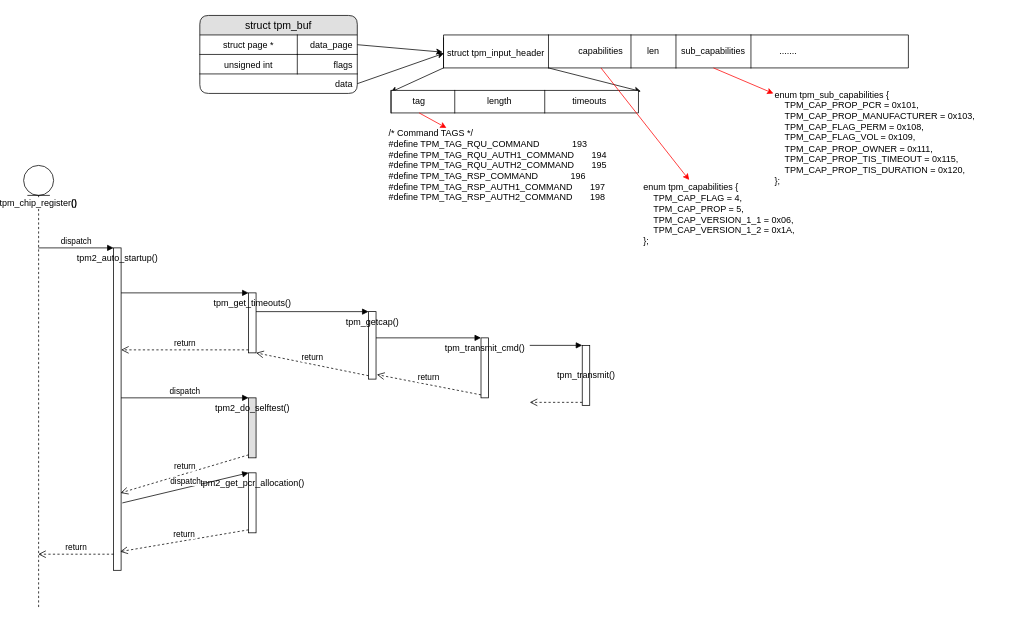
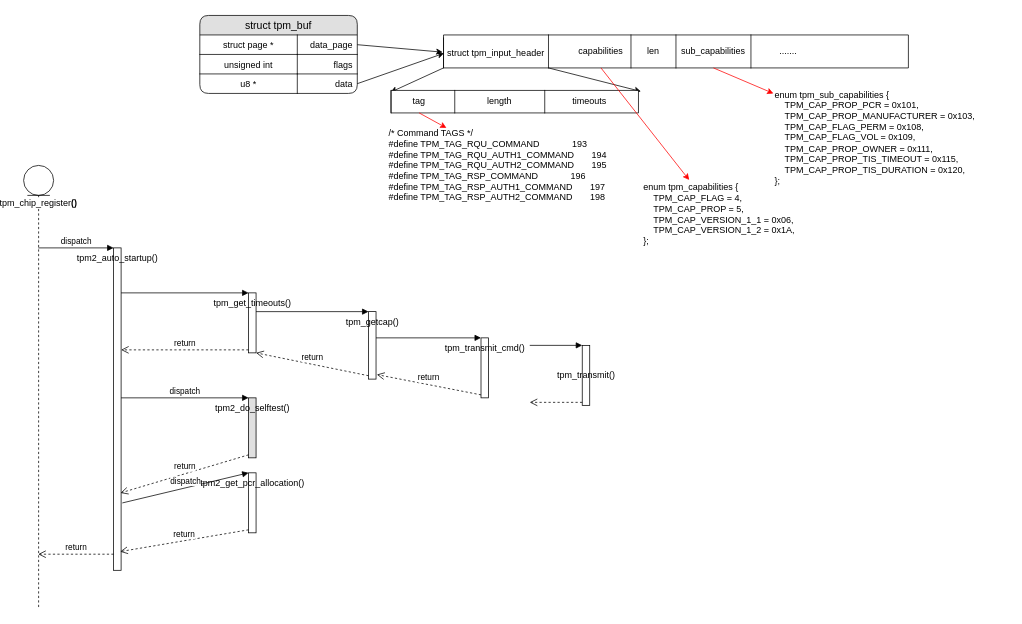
  <mxCell id="0" />
  <mxCell id="1" parent="0" />
  <mxCell id="2" value="tpm_chip_register&lt;b&gt;()&lt;/b&gt;" style="shape=umlLifeline;participant=umlEntity;perimeter=lifelinePerimeter;whiteSpace=wrap;html=1;container=1;collapsible=0;recursiveResize=0;verticalAlign=top;spacingTop=36;labelBackgroundColor=#ffffff;outlineConnect=0;" vertex="1" parent="1"><mxGeometry x="20" y="220" width="40" height="590" as="geometry" /></mxCell>
  <mxCell id="3" value="tpm2_auto_startup()" style="html=1;points=[];perimeter=orthogonalPerimeter;verticalAlign=top;" vertex="1" parent="1"><mxGeometry x="140" y="330" width="10" height="430" as="geometry" /></mxCell>
  <mxCell id="4" value="dispatch" style="html=1;verticalAlign=bottom;endArrow=block;entryX=0;entryY=0;" edge="1" target="3" parent="1" source="2"><mxGeometry relative="1" as="geometry"><mxPoint x="45" y="250" as="sourcePoint" /></mxGeometry></mxCell>
  <mxCell id="5" value="return" style="html=1;verticalAlign=bottom;endArrow=open;dashed=1;endSize=8;exitX=0;exitY=0.95;" edge="1" source="3" parent="1" target="2"><mxGeometry relative="1" as="geometry"><mxPoint x="70" y="326" as="targetPoint" /></mxGeometry></mxCell>
  <mxCell id="6" value="tpm_get_timeouts()" style="html=1;points=[];perimeter=orthogonalPerimeter;verticalAlign=top;" vertex="1" parent="1"><mxGeometry x="320" y="390" width="10" height="80" as="geometry" /></mxCell>
  <mxCell id="7" value="" style="html=1;verticalAlign=bottom;endArrow=block;entryX=0;entryY=0;" edge="1" target="6" parent="1" source="3"><mxGeometry relative="1" as="geometry"><mxPoint x="160" y="270" as="sourcePoint" /></mxGeometry></mxCell>
  <mxCell id="8" value="return" style="html=1;verticalAlign=bottom;endArrow=open;dashed=1;endSize=8;exitX=0;exitY=0.95;" edge="1" source="6" parent="1" target="3"><mxGeometry relative="1" as="geometry"><mxPoint x="160" y="346" as="targetPoint" /></mxGeometry></mxCell>
  <mxCell id="9" value="tpm2_do_selftest()" style="html=1;points=[];perimeter=orthogonalPerimeter;verticalAlign=top;fillColor=#e0e0e0;" vertex="1" parent="1"><mxGeometry x="320" y="530" width="10" height="80" as="geometry" /></mxCell>
  <mxCell id="10" value="dispatch" style="html=1;verticalAlign=bottom;endArrow=block;entryX=0;entryY=0;" edge="1" target="9" parent="1" source="3"><mxGeometry relative="1" as="geometry"><mxPoint x="150" y="415" as="sourcePoint" /></mxGeometry></mxCell>
  <mxCell id="11" value="return" style="html=1;verticalAlign=bottom;endArrow=open;dashed=1;endSize=8;exitX=0;exitY=0.95;entryX=0.922;entryY=0.76;entryDx=0;entryDy=0;entryPerimeter=0;" edge="1" source="9" parent="1" target="3"><mxGeometry relative="1" as="geometry"><mxPoint x="250" y="491" as="targetPoint" /></mxGeometry></mxCell>
  <mxCell id="12" value="tpm2_get_pcr_allocation()" style="html=1;points=[];perimeter=orthogonalPerimeter;verticalAlign=top;align=center;" vertex="1" parent="1"><mxGeometry x="320" y="630" width="10" height="80" as="geometry" /></mxCell>
  <mxCell id="13" value="dispatch" style="html=1;verticalAlign=bottom;endArrow=block;entryX=0;entryY=0;exitX=1.167;exitY=0.791;exitDx=0;exitDy=0;exitPerimeter=0;" edge="1" target="12" parent="1" source="3"><mxGeometry relative="1" as="geometry"><mxPoint x="250" y="630" as="sourcePoint" /></mxGeometry></mxCell>
  <mxCell id="14" value="return" style="html=1;verticalAlign=bottom;endArrow=open;dashed=1;endSize=8;exitX=0;exitY=0.95;entryX=0.867;entryY=0.942;entryDx=0;entryDy=0;entryPerimeter=0;" edge="1" source="12" parent="1" target="3"><mxGeometry relative="1" as="geometry"><mxPoint x="250" y="706" as="targetPoint" /></mxGeometry></mxCell>
  <mxCell id="15" value="tpm_getcap()" style="html=1;points=[];perimeter=orthogonalPerimeter;verticalAlign=top;" vertex="1" parent="1"><mxGeometry x="480" y="415" width="10" height="90" as="geometry" /></mxCell>
  <mxCell id="16" value="" style="html=1;verticalAlign=bottom;endArrow=block;entryX=0;entryY=0;align=left;" edge="1" target="15" parent="1" source="6"><mxGeometry relative="1" as="geometry"><mxPoint x="390" y="310" as="sourcePoint" /></mxGeometry></mxCell>
  <mxCell id="17" value="return" style="html=1;verticalAlign=bottom;endArrow=open;dashed=1;endSize=8;exitX=0;exitY=0.95;" edge="1" source="15" parent="1" target="6"><mxGeometry relative="1" as="geometry"><mxPoint x="390" y="339" as="targetPoint" /></mxGeometry></mxCell>
  <mxCell id="18" value="struct tpm_buf" style="swimlane;fontStyle=0;childLayout=stackLayout;horizontal=1;startSize=26;fillColor=#e0e0e0;horizontalStack=0;resizeParent=1;resizeParentMax=0;resizeLast=0;collapsible=1;marginBottom=0;swimlaneFillColor=#ffffff;align=center;fontSize=14;rounded=1;shadow=0;glass=0;comic=0;" vertex="1" parent="1"><mxGeometry x="255" y="20" width="210" height="104" as="geometry" /></mxCell>
  <mxCell id="19" value="data_page" style="shape=partialRectangle;top=0;left=0;right=0;bottom=1;align=right;verticalAlign=top;fillColor=none;spacingLeft=34;spacingRight=4;overflow=hidden;rotatable=0;points=[[0,0.5],[1,0.5]];portConstraint=eastwest;dropTarget=0;fontSize=12;" vertex="1" parent="18"><mxGeometry y="26" width="210" height="26" as="geometry" /></mxCell>
  <mxCell id="20" value="struct page *" style="shape=partialRectangle;top=0;left=0;bottom=0;fillColor=none;align=center;verticalAlign=top;spacingLeft=4;spacingRight=4;overflow=hidden;rotatable=0;points=[];portConstraint=eastwest;part=1;fontSize=12;" vertex="1" connectable="0" parent="19"><mxGeometry width="130" height="26" as="geometry" /></mxCell>
  <mxCell id="21" value="flags" style="shape=partialRectangle;top=0;left=0;right=0;bottom=1;align=right;verticalAlign=top;spacingLeft=34;spacingRight=4;overflow=hidden;rotatable=0;points=[[0,0.5],[1,0.5]];portConstraint=eastwest;dropTarget=0;fontSize=12;fillColor=none;" vertex="1" parent="18"><mxGeometry y="52" width="210" height="26" as="geometry" /></mxCell>
  <mxCell id="22" value="unsigned int" style="shape=partialRectangle;top=0;left=0;bottom=0;fillColor=none;align=center;verticalAlign=top;spacingLeft=4;spacingRight=4;overflow=hidden;rotatable=0;points=[];portConstraint=eastwest;part=1;fontSize=12;" vertex="1" connectable="0" parent="21"><mxGeometry width="130" height="26" as="geometry" /></mxCell>
  <mxCell id="23" value="data" style="shape=partialRectangle;top=0;left=0;right=0;bottom=1;align=right;verticalAlign=top;spacingLeft=34;spacingRight=4;overflow=hidden;rotatable=0;points=[[0,0.5],[1,0.5]];portConstraint=eastwest;dropTarget=0;fontSize=12;fillColor=none;strokeColor=none;" vertex="1" parent="18"><mxGeometry y="78" width="210" height="26" as="geometry" /></mxCell>
+ <mxCell id="24" value="u8 *" style="shape=partialRectangle;top=0;left=0;bottom=0;fillColor=none;align=center;verticalAlign=top;spacingLeft=4;spacingRight=4;overflow=hidden;rotatable=0;points=[];portConstraint=eastwest;part=1;fontSize=12;" vertex="1" connectable="0" parent="23"><mxGeometry width="130" height="26" as="geometry" /></mxCell>
  <mxCell id="25" value="&lt;font color=&quot;#000000&quot;&gt;&lt;/font&gt;" style="verticalLabelPosition=bottom;verticalAlign=top;html=1;shape=mxgraph.basic.rect;fillColor=#ffffff;fillColor2=none;strokeColor=#000000;strokeWidth=1;size=20;indent=5;rounded=0;shadow=0;glass=0;comic=0;fontColor=#FF6666;align=center;" vertex="1" parent="1"><mxGeometry x="580" y="46" width="620" height="44" as="geometry" /></mxCell>
  <mxCell id="26" style="edgeStyle=none;rounded=0;orthogonalLoop=1;jettySize=auto;html=1;exitX=0;exitY=1;exitDx=0;exitDy=0;entryX=-0.002;entryY=0.078;entryDx=0;entryDy=0;entryPerimeter=0;fontColor=#FF6666;" edge="1" parent="1" source="27" target="32"><mxGeometry relative="1" as="geometry" /></mxCell>
  <mxCell id="27" value="&lt;font color=&quot;#000000&quot;&gt;struct tpm_input_header&lt;/font&gt;" style="shape=partialRectangle;whiteSpace=wrap;html=1;right=0;top=0;bottom=0;fillColor=none;routingCenterX=-0.5;rounded=0;shadow=0;glass=0;comic=0;fontColor=#FF6666;align=center;" vertex="1" parent="1"><mxGeometry x="580" y="50" width="140" height="40" as="geometry" /></mxCell>
  <mxCell id="28" style="edgeStyle=none;rounded=0;orthogonalLoop=1;jettySize=auto;html=1;exitX=0;exitY=1;exitDx=0;exitDy=0;entryX=1.01;entryY=0.045;entryDx=0;entryDy=0;entryPerimeter=0;fontColor=#FF6666;" edge="1" parent="1" source="29" target="32"><mxGeometry relative="1" as="geometry" /></mxCell>
  <mxCell id="29" value="&lt;font color=&quot;#000000&quot;&gt;capabilities&lt;/font&gt;" style="shape=partialRectangle;whiteSpace=wrap;html=1;right=0;top=0;bottom=0;fillColor=none;routingCenterX=-0.5;rounded=0;shadow=0;glass=0;comic=0;fontColor=#FF6666;align=center;" vertex="1" parent="1"><mxGeometry x="720" y="46" width="140" height="44" as="geometry" /></mxCell>
  <mxCell id="30" style="rounded=0;orthogonalLoop=1;jettySize=auto;html=1;exitX=1;exitY=0.5;exitDx=0;exitDy=0;entryX=-0.002;entryY=0.522;entryDx=0;entryDy=0;fontColor=#FF6666;entryPerimeter=0;" edge="1" parent="1" source="19" target="25"><mxGeometry relative="1" as="geometry" /></mxCell>
  <mxCell id="31" style="rounded=0;orthogonalLoop=1;jettySize=auto;html=1;exitX=1;exitY=0.5;exitDx=0;exitDy=0;entryX=0.001;entryY=0.556;entryDx=0;entryDy=0;fontColor=#FF6666;entryPerimeter=0;" edge="1" parent="1" source="23" target="25"><mxGeometry relative="1" as="geometry" /></mxCell>
  <mxCell id="32" value="&lt;font color=&quot;#000000&quot;&gt;&lt;/font&gt;" style="verticalLabelPosition=bottom;verticalAlign=top;html=1;shape=mxgraph.basic.rect;fillColor=#ffffff;fillColor2=none;strokeColor=#000000;strokeWidth=1;size=20;indent=5;rounded=0;shadow=0;glass=0;comic=0;fontColor=#FF6666;align=center;" vertex="1" parent="1"><mxGeometry x="510" y="120" width="330" height="30" as="geometry" /></mxCell>
  <mxCell id="33" style="edgeStyle=none;rounded=0;orthogonalLoop=1;jettySize=auto;html=1;exitX=0.5;exitY=1;exitDx=0;exitDy=0;fontColor=#000000;strokeColor=#FF0000;" edge="1" parent="1" source="34" target="37"><mxGeometry relative="1" as="geometry" /></mxCell>
  <mxCell id="34" value="&lt;font color=&quot;#000000&quot;&gt;tag&lt;br&gt;&lt;/font&gt;" style="shape=partialRectangle;whiteSpace=wrap;html=1;right=0;top=0;bottom=0;fillColor=none;routingCenterX=-0.5;rounded=0;shadow=0;glass=0;comic=0;fontColor=#FF6666;align=center;" vertex="1" parent="1"><mxGeometry x="510" y="120" width="75" height="30" as="geometry" /></mxCell>
  <mxCell id="35" value="&lt;font color=&quot;#000000&quot;&gt;length&lt;br&gt;&lt;/font&gt;" style="shape=partialRectangle;whiteSpace=wrap;html=1;right=0;top=0;bottom=0;fillColor=none;routingCenterX=-0.5;rounded=0;shadow=0;glass=0;comic=0;fontColor=#FF6666;align=center;" vertex="1" parent="1"><mxGeometry x="595" y="120" width="120" height="30" as="geometry" /></mxCell>
  <mxCell id="36" value="&lt;font color=&quot;#000000&quot;&gt;timeouts&lt;br&gt;&lt;/font&gt;" style="shape=partialRectangle;whiteSpace=wrap;html=1;right=0;top=0;bottom=0;fillColor=none;routingCenterX=-0.5;rounded=0;shadow=0;glass=0;comic=0;fontColor=#FF6666;align=center;" vertex="1" parent="1"><mxGeometry x="715" y="120" width="120" height="30" as="geometry" /></mxCell>
  <mxCell id="37" value="&lt;div&gt;/* Command TAGS */&lt;/div&gt;&lt;div&gt;#define TPM_TAG_RQU_COMMAND&amp;nbsp; &amp;nbsp; &amp;nbsp; &amp;nbsp; &amp;nbsp; &amp;nbsp; &amp;nbsp;193&lt;/div&gt;&lt;div&gt;#define TPM_TAG_RQU_AUTH1_COMMAND&amp;nbsp; &amp;nbsp; &amp;nbsp; &amp;nbsp;194&lt;/div&gt;&lt;div&gt;#define TPM_TAG_RQU_AUTH2_COMMAND&amp;nbsp; &amp;nbsp; &amp;nbsp; &amp;nbsp;195&lt;/div&gt;&lt;div&gt;#define TPM_TAG_RSP_COMMAND&amp;nbsp; &amp;nbsp; &amp;nbsp; &amp;nbsp; &amp;nbsp; &amp;nbsp; &amp;nbsp;196&lt;/div&gt;&lt;div&gt;#define TPM_TAG_RSP_AUTH1_COMMAND&amp;nbsp; &amp;nbsp; &amp;nbsp; &amp;nbsp;197&lt;/div&gt;&lt;div&gt;#define TPM_TAG_RSP_AUTH2_COMMAND&amp;nbsp; &amp;nbsp; &amp;nbsp; &amp;nbsp;198&lt;/div&gt;" style="text;html=1;resizable=0;autosize=1;align=left;verticalAlign=middle;points=[];fillColor=none;strokeColor=none;rounded=0;shadow=0;glass=0;comic=0;fontColor=#000000;" vertex="1" parent="1"><mxGeometry x="505" y="170" width="340" height="100" as="geometry" /></mxCell>
  <mxCell id="38" value="&lt;font color=&quot;#000000&quot;&gt;len&lt;/font&gt;" style="shape=partialRectangle;whiteSpace=wrap;html=1;right=0;top=0;bottom=0;fillColor=none;routingCenterX=-0.5;rounded=0;shadow=0;glass=0;comic=0;fontColor=#FF6666;align=center;" vertex="1" parent="1"><mxGeometry x="830" y="46" width="60" height="44" as="geometry" /></mxCell>
  <mxCell id="39" style="edgeStyle=none;rounded=0;orthogonalLoop=1;jettySize=auto;html=1;exitX=0.5;exitY=1;exitDx=0;exitDy=0;strokeColor=#FF0000;fontColor=#000000;" edge="1" parent="1" source="40" target="44"><mxGeometry relative="1" as="geometry" /></mxCell>
  <mxCell id="40" value="&lt;font color=&quot;#000000&quot;&gt;sub_capabilities&lt;/font&gt;" style="shape=partialRectangle;whiteSpace=wrap;html=1;right=0;top=0;bottom=0;fillColor=none;routingCenterX=-0.5;rounded=0;shadow=0;glass=0;comic=0;fontColor=#FF6666;align=center;" vertex="1" parent="1"><mxGeometry x="890" y="46" width="100" height="44" as="geometry" /></mxCell>
  <mxCell id="41" value="&lt;font color=&quot;#000000&quot;&gt;.......&lt;/font&gt;" style="shape=partialRectangle;whiteSpace=wrap;html=1;right=0;top=0;bottom=0;fillColor=none;routingCenterX=-0.5;rounded=0;shadow=0;glass=0;comic=0;fontColor=#FF6666;align=center;" vertex="1" parent="1"><mxGeometry x="990" y="46" width="100" height="44" as="geometry" /></mxCell>
  <mxCell id="42" value="&lt;div&gt;enum tpm_capabilities {&lt;/div&gt;&lt;div&gt;&amp;nbsp; &amp;nbsp; TPM_CAP_FLAG = 4,&lt;/div&gt;&lt;div&gt;&amp;nbsp; &amp;nbsp; TPM_CAP_PROP = 5,&lt;/div&gt;&lt;div&gt;&amp;nbsp; &amp;nbsp; TPM_CAP_VERSION_1_1 = 0x06,&lt;/div&gt;&lt;div&gt;&amp;nbsp; &amp;nbsp; TPM_CAP_VERSION_1_2 = 0x1A,&lt;/div&gt;&lt;div&gt;};&lt;/div&gt;" style="text;html=1;resizable=0;autosize=1;align=left;verticalAlign=middle;points=[];fillColor=none;strokeColor=none;rounded=0;shadow=0;glass=0;comic=0;fontColor=#000000;" vertex="1" parent="1"><mxGeometry x="845" y="240" width="240" height="90" as="geometry" /></mxCell>
  <mxCell id="43" style="edgeStyle=none;rounded=0;orthogonalLoop=1;jettySize=auto;html=1;exitX=0.5;exitY=1;exitDx=0;exitDy=0;entryX=0.261;entryY=-0.006;entryDx=0;entryDy=0;entryPerimeter=0;strokeColor=#FF0000;fontColor=#000000;" edge="1" parent="1" source="29" target="42"><mxGeometry relative="1" as="geometry" /></mxCell>
  <mxCell id="44" value="&lt;div&gt;enum tpm_sub_capabilities {&lt;/div&gt;&lt;div&gt;&amp;nbsp; &amp;nbsp; TPM_CAP_PROP_PCR = 0x101,&lt;/div&gt;&lt;div&gt;&amp;nbsp; &amp;nbsp; TPM_CAP_PROP_MANUFACTURER = 0x103,&lt;/div&gt;&lt;div&gt;&amp;nbsp; &amp;nbsp; TPM_CAP_FLAG_PERM = 0x108,&lt;/div&gt;&lt;div&gt;&amp;nbsp; &amp;nbsp; TPM_CAP_FLAG_VOL = 0x109,&lt;/div&gt;&lt;div&gt;&amp;nbsp; &amp;nbsp; TPM_CAP_PROP_OWNER = 0x111,&lt;/div&gt;&lt;div&gt;&amp;nbsp; &amp;nbsp; TPM_CAP_PROP_TIS_TIMEOUT = 0x115,&lt;/div&gt;&lt;div&gt;&amp;nbsp; &amp;nbsp; TPM_CAP_PROP_TIS_DURATION = 0x120,&lt;/div&gt;&lt;div&gt;};&lt;/div&gt;&lt;div&gt;&lt;br&gt;&lt;/div&gt;" style="text;html=1;resizable=0;autosize=1;align=left;verticalAlign=middle;points=[];fillColor=none;strokeColor=none;rounded=0;shadow=0;glass=0;comic=0;fontColor=#000000;" vertex="1" parent="1"><mxGeometry x="1020" y="120" width="310" height="140" as="geometry" /></mxCell>
  <mxCell id="45" value="tpm_transmit_cmd()" style="html=1;points=[];perimeter=orthogonalPerimeter;rounded=0;shadow=0;glass=0;comic=0;fontColor=#000000;align=center;verticalAlign=top;" vertex="1" parent="1"><mxGeometry x="630" y="450" width="10" height="80" as="geometry" /></mxCell>
  <mxCell id="46" value="" style="html=1;verticalAlign=bottom;endArrow=block;entryX=0;entryY=0;strokeColor=#000000;fontColor=#000000;align=left;" edge="1" target="45" parent="1" source="15"><mxGeometry relative="1" as="geometry"><mxPoint x="505" y="435" as="sourcePoint" /></mxGeometry></mxCell>
  <mxCell id="47" value="return" style="html=1;verticalAlign=bottom;endArrow=open;dashed=1;endSize=8;exitX=0;exitY=0.95;strokeColor=#000000;fontColor=#000000;entryX=1.111;entryY=0.933;entryDx=0;entryDy=0;entryPerimeter=0;" edge="1" source="45" parent="1" target="15"><mxGeometry relative="1" as="geometry"><mxPoint x="505" y="511" as="targetPoint" /></mxGeometry></mxCell>
  <mxCell id="48" value="tpm_transmit()" style="html=1;points=[];perimeter=orthogonalPerimeter;rounded=0;shadow=0;glass=0;comic=0;fontColor=#000000;align=center;" vertex="1" parent="1"><mxGeometry x="765" y="460" width="10" height="80" as="geometry" /></mxCell>
  <mxCell id="49" value="" style="html=1;verticalAlign=bottom;endArrow=block;entryX=0;entryY=0;strokeColor=#000000;fontColor=#000000;align=left;" edge="1" target="48" parent="1"><mxGeometry relative="1" as="geometry"><mxPoint x="695" y="460" as="sourcePoint" /></mxGeometry></mxCell>
  <mxCell id="50" value="" style="html=1;verticalAlign=bottom;endArrow=open;dashed=1;endSize=8;exitX=0;exitY=0.95;strokeColor=#000000;fontColor=#000000;align=left;" edge="1" source="48" parent="1"><mxGeometry relative="1" as="geometry"><mxPoint x="695" y="536" as="targetPoint" /></mxGeometry></mxCell>
